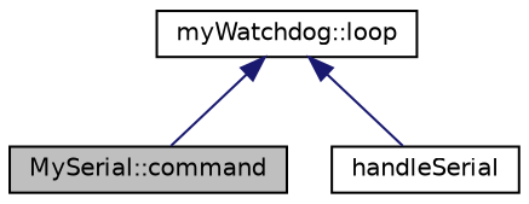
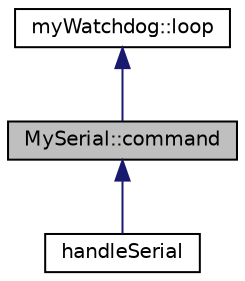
  digraph {
    rankdir=TB
    node [color=black fillcolor=white fontname=Helvetica fontsize=10 shape=record style=filled]
    edge [color=midnightblue dir=back fontname=Helvetica fontsize=10 labelfontname=Helvetica labelfontsize=10 style=solid]
    n1 [fillcolor=grey75 fontcolor=black height=0.2 label="MySerial::command" width=0.4]
    n2 [height=0.2 label=handleSerial width=0.4]
    n3 [height=0.2 label="myWatchdog::loop" width=0.4]
-   n3 -> n2
+   n1 -> n2
    n3 -> n1
  }
